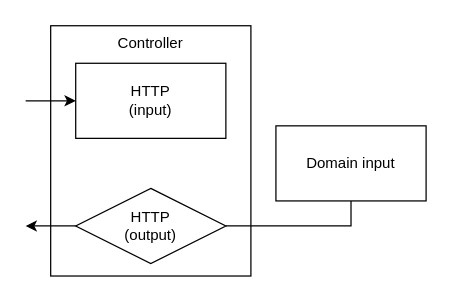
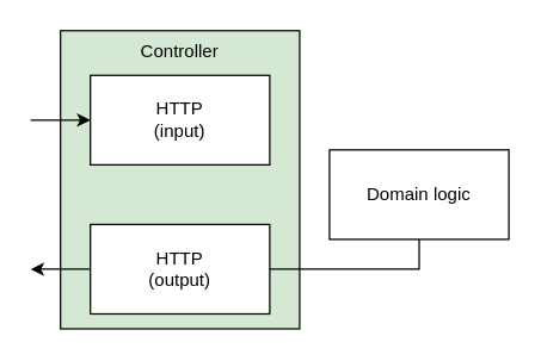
  <mxCell id="0" />
  <mxCell id="1" parent="0" />
- <mxCell id="2" value="Controller" style="rounded=0;whiteSpace=wrap;html=1;horizontal=1;align=center;verticalAlign=top;" vertex="1" parent="1"><mxGeometry x="40" y="20" width="160" height="200" as="geometry" /></mxCell>
+ <mxCell id="2" value="Controller" style="rounded=0;whiteSpace=wrap;html=1;horizontal=1;align=center;verticalAlign=top;fillColor=#d5e8d4;" vertex="1" parent="1"><mxGeometry x="40" y="20" width="160" height="200" as="geometry" /></mxCell>
  <mxCell id="3" style="edgeStyle=none;rounded=0;orthogonalLoop=1;jettySize=auto;html=1;startArrow=classic;startFill=1;endArrow=none;endFill=0;" edge="1" parent="1" source="4"><mxGeometry relative="1" as="geometry"><mxPoint x="20" y="80" as="targetPoint" /></mxGeometry></mxCell>
  <mxCell id="4" value="HTTP&lt;br&gt;(input)" style="rounded=0;whiteSpace=wrap;html=1;" vertex="1" parent="1"><mxGeometry x="60" y="50" width="120" height="60" as="geometry" /></mxCell>
  <mxCell id="5" style="edgeStyle=none;rounded=0;orthogonalLoop=1;jettySize=auto;html=1;startArrow=none;startFill=0;endArrow=classic;endFill=1;" edge="1" parent="1" source="6"><mxGeometry relative="1" as="geometry"><mxPoint x="20" y="180" as="targetPoint" /></mxGeometry></mxCell>
- <mxCell id="6" value="HTTP&lt;br&gt;(output)" style="rhombus;whiteSpace=wrap;html=1;" vertex="1" parent="1"><mxGeometry x="60" y="150" width="120" height="60" as="geometry" /></mxCell>
+ <mxCell id="6" value="HTTP&lt;br&gt;(output)" style="rounded=0;whiteSpace=wrap;html=1;" vertex="1" parent="1"><mxGeometry x="60" y="150" width="120" height="60" as="geometry" /></mxCell>
  <mxCell id="7" style="edgeStyle=orthogonalEdgeStyle;rounded=0;orthogonalLoop=1;jettySize=auto;html=1;exitX=0.5;exitY=1;exitDx=0;exitDy=0;entryX=1;entryY=0.5;entryDx=0;entryDy=0;endArrow=none;" edge="1" parent="1" source="8" target="6"><mxGeometry relative="1" as="geometry" /></mxCell>
- <mxCell id="8" value="Domain input" style="rounded=0;whiteSpace=wrap;html=1;" vertex="1" parent="1"><mxGeometry x="220" y="100" width="120" height="60" as="geometry" /></mxCell>
+ <mxCell id="8" value="Domain logic" style="rounded=0;whiteSpace=wrap;html=1;" vertex="1" parent="1"><mxGeometry x="220" y="100" width="120" height="60" as="geometry" /></mxCell>
